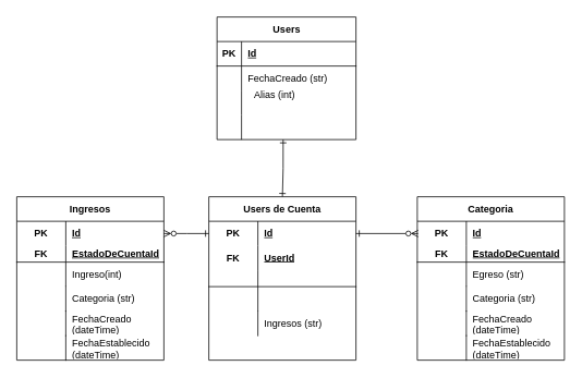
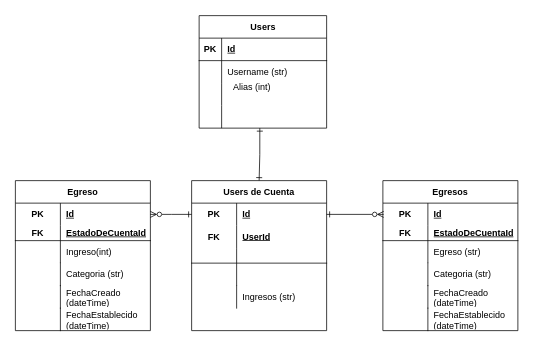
  <mxCell id="0" />
  <mxCell id="1" parent="0" />
  <mxCell id="2" style="edgeStyle=orthogonalEdgeStyle;rounded=0;orthogonalLoop=1;jettySize=auto;html=1;exitX=0.476;exitY=1;exitDx=0;exitDy=0;entryX=0.5;entryY=0;entryDx=0;entryDy=0;strokeColor=default;startArrow=ERone;startFill=0;endArrow=ERone;endFill=0;exitPerimeter=0;" edge="1" parent="1" source="13" target="16"><mxGeometry relative="1" as="geometry"><mxPoint x="345" y="181" as="sourcePoint" /><mxPoint x="345" y="291" as="targetPoint" /></mxGeometry></mxCell>
  <mxCell id="3" value="&lt;div&gt;Users&lt;/div&gt;" style="shape=table;startSize=30;container=1;collapsible=1;childLayout=tableLayout;fixedRows=1;rowLines=0;fontStyle=1;align=center;resizeLast=1;html=1;" vertex="1" parent="1"><mxGeometry x="265" y="20" width="170" height="150" as="geometry" /></mxCell>
  <mxCell id="4" value="" style="shape=tableRow;horizontal=0;startSize=0;swimlaneHead=0;swimlaneBody=0;fillColor=none;collapsible=0;dropTarget=0;points=[[0,0.5],[1,0.5]];portConstraint=eastwest;top=0;left=0;right=0;bottom=1;" vertex="1" parent="3"><mxGeometry y="30" width="170" height="30" as="geometry" /></mxCell>
  <mxCell id="5" value="PK" style="shape=partialRectangle;connectable=0;fillColor=none;top=0;left=0;bottom=0;right=0;fontStyle=1;overflow=hidden;whiteSpace=wrap;html=1;" vertex="1" parent="4"><mxGeometry width="30" height="30" as="geometry"><mxRectangle width="30" height="30" as="alternateBounds" /></mxGeometry></mxCell>
  <mxCell id="6" value="Id" style="shape=partialRectangle;connectable=0;fillColor=none;top=0;left=0;bottom=0;right=0;align=left;spacingLeft=6;fontStyle=5;overflow=hidden;whiteSpace=wrap;html=1;" vertex="1" parent="4"><mxGeometry x="30" width="140" height="30" as="geometry"><mxRectangle width="140" height="30" as="alternateBounds" /></mxGeometry></mxCell>
  <mxCell id="7" value="" style="shape=tableRow;horizontal=0;startSize=0;swimlaneHead=0;swimlaneBody=0;fillColor=none;collapsible=0;dropTarget=0;points=[[0,0.5],[1,0.5]];portConstraint=eastwest;top=0;left=0;right=0;bottom=0;" vertex="1" parent="3"><mxGeometry y="60" width="170" height="30" as="geometry" /></mxCell>
  <mxCell id="8" value="" style="shape=partialRectangle;connectable=0;fillColor=none;top=0;left=0;bottom=0;right=0;editable=1;overflow=hidden;whiteSpace=wrap;html=1;" vertex="1" parent="7"><mxGeometry width="30" height="30" as="geometry"><mxRectangle width="30" height="30" as="alternateBounds" /></mxGeometry></mxCell>
- <mxCell id="9" value="FechaCreado (str)" style="shape=partialRectangle;connectable=0;fillColor=none;top=0;left=0;bottom=0;right=0;align=left;spacingLeft=6;overflow=hidden;whiteSpace=wrap;html=1;" vertex="1" parent="7"><mxGeometry x="30" width="140" height="30" as="geometry"><mxRectangle width="140" height="30" as="alternateBounds" /></mxGeometry></mxCell>
+ <mxCell id="9" value="Username (str)" style="shape=partialRectangle;connectable=0;fillColor=none;top=0;left=0;bottom=0;right=0;align=left;spacingLeft=6;overflow=hidden;whiteSpace=wrap;html=1;" vertex="1" parent="7"><mxGeometry x="30" width="140" height="30" as="geometry"><mxRectangle width="140" height="30" as="alternateBounds" /></mxGeometry></mxCell>
  <mxCell id="10" value="" style="shape=tableRow;horizontal=0;startSize=0;swimlaneHead=0;swimlaneBody=0;fillColor=none;collapsible=0;dropTarget=0;points=[[0,0.5],[1,0.5]];portConstraint=eastwest;top=0;left=0;right=0;bottom=0;" vertex="1" parent="3"><mxGeometry y="90" width="170" height="30" as="geometry" /></mxCell>
  <mxCell id="11" value="" style="shape=partialRectangle;connectable=0;fillColor=none;top=0;left=0;bottom=0;right=0;editable=1;overflow=hidden;whiteSpace=wrap;html=1;" vertex="1" parent="10"><mxGeometry width="30" height="30" as="geometry"><mxRectangle width="30" height="30" as="alternateBounds" /></mxGeometry></mxCell>
  <mxCell id="12" value="" style="shape=partialRectangle;connectable=0;fillColor=none;top=0;left=0;bottom=0;right=0;align=left;spacingLeft=6;overflow=hidden;whiteSpace=wrap;html=1;" vertex="1" parent="10"><mxGeometry x="30" width="140" height="30" as="geometry"><mxRectangle width="140" height="30" as="alternateBounds" /></mxGeometry></mxCell>
  <mxCell id="13" value="" style="shape=tableRow;horizontal=0;startSize=0;swimlaneHead=0;swimlaneBody=0;fillColor=none;collapsible=0;dropTarget=0;points=[[0,0.5],[1,0.5]];portConstraint=eastwest;top=0;left=0;right=0;bottom=0;" vertex="1" parent="3"><mxGeometry y="120" width="170" height="30" as="geometry" /></mxCell>
  <mxCell id="14" value="" style="shape=partialRectangle;connectable=0;fillColor=none;top=0;left=0;bottom=0;right=0;editable=1;overflow=hidden;whiteSpace=wrap;html=1;" vertex="1" parent="13"><mxGeometry width="30" height="30" as="geometry"><mxRectangle width="30" height="30" as="alternateBounds" /></mxGeometry></mxCell>
  <mxCell id="15" value="" style="shape=partialRectangle;connectable=0;fillColor=none;top=0;left=0;bottom=0;right=0;align=left;spacingLeft=6;overflow=hidden;whiteSpace=wrap;html=1;" vertex="1" parent="13"><mxGeometry x="30" width="140" height="30" as="geometry"><mxRectangle width="140" height="30" as="alternateBounds" /></mxGeometry></mxCell>
  <mxCell id="16" value="Users de Cuenta" style="shape=table;startSize=30;container=1;collapsible=1;childLayout=tableLayout;fixedRows=1;rowLines=0;fontStyle=1;align=center;resizeLast=1;html=1;whiteSpace=wrap;columnLines=1;" vertex="1" parent="1"><mxGeometry x="255" y="240" width="180" height="200" as="geometry"><mxRectangle x="590" y="60" width="210" height="30" as="alternateBounds" /></mxGeometry></mxCell>
  <mxCell id="17" value="" style="shape=tableRow;horizontal=0;startSize=0;swimlaneHead=0;swimlaneBody=0;fillColor=none;collapsible=0;dropTarget=0;points=[[0,0.5],[1,0.5]];portConstraint=eastwest;top=0;left=0;right=0;bottom=0;html=1;" vertex="1" parent="16"><mxGeometry y="30" width="180" height="30" as="geometry" /></mxCell>
  <mxCell id="18" value="PK" style="shape=partialRectangle;connectable=0;fillColor=none;top=0;left=0;bottom=0;right=0;fontStyle=1;overflow=hidden;html=1;whiteSpace=wrap;" vertex="1" parent="17"><mxGeometry width="60" height="30" as="geometry"><mxRectangle width="60" height="30" as="alternateBounds" /></mxGeometry></mxCell>
  <mxCell id="19" value="Id" style="shape=partialRectangle;connectable=0;fillColor=none;top=0;left=0;bottom=0;right=0;align=left;spacingLeft=6;fontStyle=5;overflow=hidden;html=1;whiteSpace=wrap;" vertex="1" parent="17"><mxGeometry x="60" width="120" height="30" as="geometry"><mxRectangle width="120" height="30" as="alternateBounds" /></mxGeometry></mxCell>
  <mxCell id="20" value="" style="shape=tableRow;horizontal=0;startSize=0;swimlaneHead=0;swimlaneBody=0;fillColor=none;collapsible=0;dropTarget=0;points=[[0,0.5],[1,0.5]];portConstraint=eastwest;top=0;left=0;right=0;bottom=0;html=1;" vertex="1" parent="16"><mxGeometry y="60" width="180" height="30" as="geometry" /></mxCell>
  <mxCell id="21" value="FK" style="shape=partialRectangle;connectable=0;fillColor=none;top=0;left=0;bottom=0;right=0;fontStyle=1;overflow=hidden;html=1;whiteSpace=wrap;" vertex="1" parent="20"><mxGeometry width="60" height="30" as="geometry"><mxRectangle width="60" height="30" as="alternateBounds" /></mxGeometry></mxCell>
  <mxCell id="22" value="UserId" style="shape=partialRectangle;connectable=0;fillColor=none;top=0;left=0;bottom=0;right=0;align=left;spacingLeft=6;fontStyle=5;overflow=hidden;html=1;whiteSpace=wrap;" vertex="1" parent="20"><mxGeometry x="60" width="120" height="30" as="geometry"><mxRectangle width="120" height="30" as="alternateBounds" /></mxGeometry></mxCell>
  <mxCell id="23" value="" style="shape=tableRow;horizontal=0;startSize=0;swimlaneHead=0;swimlaneBody=0;fillColor=none;collapsible=0;dropTarget=0;points=[[0,0.5],[1,0.5]];portConstraint=eastwest;top=0;left=0;right=0;bottom=1;html=1;" vertex="1" parent="16"><mxGeometry y="90" width="180" height="20" as="geometry" /></mxCell>
  <mxCell id="24" value="" style="shape=partialRectangle;connectable=0;fillColor=none;top=0;left=0;bottom=0;right=0;editable=1;overflow=hidden;html=1;whiteSpace=wrap;" vertex="1" parent="23"><mxGeometry width="60" height="20" as="geometry"><mxRectangle width="60" height="20" as="alternateBounds" /></mxGeometry></mxCell>
  <mxCell id="25" value="" style="shape=partialRectangle;connectable=0;fillColor=none;top=0;left=0;bottom=0;right=0;align=left;spacingLeft=6;overflow=hidden;html=1;whiteSpace=wrap;" vertex="1" parent="23"><mxGeometry x="60" width="120" height="20" as="geometry"><mxRectangle width="120" height="20" as="alternateBounds" /></mxGeometry></mxCell>
  <mxCell id="26" value="" style="shape=tableRow;horizontal=0;startSize=0;swimlaneHead=0;swimlaneBody=0;fillColor=none;collapsible=0;dropTarget=0;points=[[0,0.5],[1,0.5]];portConstraint=eastwest;top=0;left=0;right=0;bottom=0;html=1;strokeColor=default;" vertex="1" parent="16"><mxGeometry y="110" width="180" height="30" as="geometry" /></mxCell>
  <mxCell id="27" value="" style="shape=partialRectangle;connectable=0;fillColor=none;top=0;left=0;bottom=0;right=0;editable=1;overflow=hidden;html=1;whiteSpace=wrap;" vertex="1" parent="26"><mxGeometry width="60" height="30" as="geometry"><mxRectangle width="60" height="30" as="alternateBounds" /></mxGeometry></mxCell>
  <mxCell id="28" value="" style="shape=partialRectangle;connectable=0;fillColor=none;top=0;left=0;bottom=0;right=0;align=left;spacingLeft=6;overflow=hidden;html=1;whiteSpace=wrap;" vertex="1" parent="26"><mxGeometry x="60" width="120" height="30" as="geometry"><mxRectangle width="120" height="30" as="alternateBounds" /></mxGeometry></mxCell>
  <mxCell id="29" value="Ingresos (str)" style="shape=partialRectangle;connectable=0;fillColor=none;top=0;left=1;bottom=0;right=0;align=left;spacingLeft=6;overflow=hidden;html=1;whiteSpace=wrap;labelBorderColor=none;" vertex="1" parent="1"><mxGeometry x="315" y="380" width="120" height="30" as="geometry"><mxRectangle width="120" height="30" as="alternateBounds" /></mxGeometry></mxCell>
  <mxCell id="30" style="edgeStyle=orthogonalEdgeStyle;rounded=0;orthogonalLoop=1;jettySize=auto;html=1;exitX=0;exitY=0.5;exitDx=0;exitDy=0;entryX=1;entryY=0.5;entryDx=0;entryDy=0;endArrow=ERzeroToMany;endFill=0;startArrow=ERone;startFill=0;" edge="1" parent="1" source="17"><mxGeometry relative="1" as="geometry"><mxPoint x="200" y="285" as="targetPoint" /></mxGeometry></mxCell>
- <mxCell id="31" value="Categoria" style="shape=table;startSize=30;container=1;collapsible=1;childLayout=tableLayout;fixedRows=1;rowLines=0;fontStyle=1;align=center;resizeLast=1;html=1;whiteSpace=wrap;" vertex="1" parent="1"><mxGeometry x="510" y="240" width="180" height="200" as="geometry" /></mxCell>
+ <mxCell id="31" value="Egresos" style="shape=table;startSize=30;container=1;collapsible=1;childLayout=tableLayout;fixedRows=1;rowLines=0;fontStyle=1;align=center;resizeLast=1;html=1;whiteSpace=wrap;" vertex="1" parent="1"><mxGeometry x="510" y="240" width="180" height="200" as="geometry" /></mxCell>
  <mxCell id="32" value="" style="shape=tableRow;horizontal=0;startSize=0;swimlaneHead=0;swimlaneBody=0;fillColor=none;collapsible=0;dropTarget=0;points=[[0,0.5],[1,0.5]];portConstraint=eastwest;top=0;left=0;right=0;bottom=0;html=1;" vertex="1" parent="31"><mxGeometry y="30" width="180" height="30" as="geometry" /></mxCell>
  <mxCell id="33" value="PK" style="shape=partialRectangle;connectable=0;fillColor=none;top=0;left=0;bottom=0;right=0;fontStyle=1;overflow=hidden;html=1;whiteSpace=wrap;" vertex="1" parent="32"><mxGeometry width="60" height="30" as="geometry"><mxRectangle width="60" height="30" as="alternateBounds" /></mxGeometry></mxCell>
  <mxCell id="34" value="Id" style="shape=partialRectangle;connectable=0;fillColor=none;top=0;left=0;bottom=0;right=0;align=left;spacingLeft=6;fontStyle=5;overflow=hidden;html=1;whiteSpace=wrap;" vertex="1" parent="32"><mxGeometry x="60" width="120" height="30" as="geometry"><mxRectangle width="120" height="30" as="alternateBounds" /></mxGeometry></mxCell>
  <mxCell id="35" value="" style="shape=tableRow;horizontal=0;startSize=0;swimlaneHead=0;swimlaneBody=0;fillColor=none;collapsible=0;dropTarget=0;points=[[0,0.5],[1,0.5]];portConstraint=eastwest;top=0;left=0;right=0;bottom=1;html=1;" vertex="1" parent="31"><mxGeometry y="60" width="180" height="20" as="geometry" /></mxCell>
  <mxCell id="36" value="FK" style="shape=partialRectangle;connectable=0;fillColor=none;top=0;left=0;bottom=0;right=0;fontStyle=1;overflow=hidden;html=1;whiteSpace=wrap;" vertex="1" parent="35"><mxGeometry width="60" height="20" as="geometry"><mxRectangle width="60" height="20" as="alternateBounds" /></mxGeometry></mxCell>
  <mxCell id="37" value="EstadoDeCuentaId" style="shape=partialRectangle;connectable=0;fillColor=none;top=0;left=0;bottom=0;right=0;align=left;spacingLeft=6;fontStyle=5;overflow=hidden;html=1;whiteSpace=wrap;" vertex="1" parent="35"><mxGeometry x="60" width="120" height="20" as="geometry"><mxRectangle width="120" height="20" as="alternateBounds" /></mxGeometry></mxCell>
  <mxCell id="38" value="" style="shape=tableRow;horizontal=0;startSize=0;swimlaneHead=0;swimlaneBody=0;fillColor=none;collapsible=0;dropTarget=0;points=[[0,0.5],[1,0.5]];portConstraint=eastwest;top=0;left=0;right=0;bottom=0;html=1;" vertex="1" parent="31"><mxGeometry y="80" width="180" height="30" as="geometry" /></mxCell>
  <mxCell id="39" value="" style="shape=partialRectangle;connectable=0;fillColor=none;top=0;left=0;bottom=0;right=0;editable=1;overflow=hidden;html=1;whiteSpace=wrap;" vertex="1" parent="38"><mxGeometry width="60" height="30" as="geometry"><mxRectangle width="60" height="30" as="alternateBounds" /></mxGeometry></mxCell>
  <mxCell id="40" value="Egreso (str)" style="shape=partialRectangle;connectable=0;fillColor=none;top=0;left=0;bottom=0;right=0;align=left;spacingLeft=6;overflow=hidden;html=1;whiteSpace=wrap;" vertex="1" parent="38"><mxGeometry x="60" width="120" height="30" as="geometry"><mxRectangle width="120" height="30" as="alternateBounds" /></mxGeometry></mxCell>
  <mxCell id="41" value="FechaCreado (dateTime)" style="shape=partialRectangle;connectable=0;fillColor=none;top=0;left=1;bottom=0;right=0;align=left;spacingLeft=6;overflow=hidden;html=1;whiteSpace=wrap;" vertex="1" parent="1"><mxGeometry x="570" y="380" width="120" height="30" as="geometry"><mxRectangle width="120" height="30" as="alternateBounds" /></mxGeometry></mxCell>
  <mxCell id="42" value="FechaEstablecido (dateTime)" style="shape=partialRectangle;connectable=0;fillColor=none;top=0;left=1;bottom=0;right=0;align=left;spacingLeft=6;overflow=hidden;html=1;whiteSpace=wrap;" vertex="1" parent="1"><mxGeometry x="570" y="410" width="120" height="30" as="geometry"><mxRectangle width="120" height="30" as="alternateBounds" /></mxGeometry></mxCell>
  <mxCell id="43" value="Categoria (str)" style="shape=partialRectangle;connectable=0;fillColor=none;top=0;left=1;bottom=0;right=0;align=left;spacingLeft=6;overflow=hidden;html=1;whiteSpace=wrap;" vertex="1" parent="1"><mxGeometry x="570" y="350" width="120" height="30" as="geometry"><mxRectangle width="120" height="30" as="alternateBounds" /></mxGeometry></mxCell>
- <mxCell id="44" value="Ingresos" style="shape=table;startSize=30;container=1;collapsible=1;childLayout=tableLayout;fixedRows=1;rowLines=0;fontStyle=1;align=center;resizeLast=1;html=1;whiteSpace=wrap;" vertex="1" parent="1"><mxGeometry x="20" y="240" width="180" height="200" as="geometry" /></mxCell>
+ <mxCell id="44" value="Egreso" style="shape=table;startSize=30;container=1;collapsible=1;childLayout=tableLayout;fixedRows=1;rowLines=0;fontStyle=1;align=center;resizeLast=1;html=1;whiteSpace=wrap;" vertex="1" parent="1"><mxGeometry x="20" y="240" width="180" height="200" as="geometry" /></mxCell>
  <mxCell id="45" value="" style="shape=tableRow;horizontal=0;startSize=0;swimlaneHead=0;swimlaneBody=0;fillColor=none;collapsible=0;dropTarget=0;points=[[0,0.5],[1,0.5]];portConstraint=eastwest;top=0;left=0;right=0;bottom=0;html=1;" vertex="1" parent="44"><mxGeometry y="30" width="180" height="30" as="geometry" /></mxCell>
  <mxCell id="46" value="PK" style="shape=partialRectangle;connectable=0;fillColor=none;top=0;left=0;bottom=0;right=0;fontStyle=1;overflow=hidden;html=1;whiteSpace=wrap;" vertex="1" parent="45"><mxGeometry width="60" height="30" as="geometry"><mxRectangle width="60" height="30" as="alternateBounds" /></mxGeometry></mxCell>
  <mxCell id="47" value="Id" style="shape=partialRectangle;connectable=0;fillColor=none;top=0;left=0;bottom=0;right=0;align=left;spacingLeft=6;fontStyle=5;overflow=hidden;html=1;whiteSpace=wrap;" vertex="1" parent="45"><mxGeometry x="60" width="120" height="30" as="geometry"><mxRectangle width="120" height="30" as="alternateBounds" /></mxGeometry></mxCell>
  <mxCell id="48" value="" style="shape=tableRow;horizontal=0;startSize=0;swimlaneHead=0;swimlaneBody=0;fillColor=none;collapsible=0;dropTarget=0;points=[[0,0.5],[1,0.5]];portConstraint=eastwest;top=0;left=0;right=0;bottom=1;html=1;" vertex="1" parent="44"><mxGeometry y="60" width="180" height="20" as="geometry" /></mxCell>
  <mxCell id="49" value="FK" style="shape=partialRectangle;connectable=0;fillColor=none;top=0;left=0;bottom=0;right=0;fontStyle=1;overflow=hidden;html=1;whiteSpace=wrap;" vertex="1" parent="48"><mxGeometry width="60" height="20" as="geometry"><mxRectangle width="60" height="20" as="alternateBounds" /></mxGeometry></mxCell>
  <mxCell id="50" value="EstadoDeCuentaId" style="shape=partialRectangle;connectable=0;fillColor=none;top=0;left=0;bottom=0;right=0;align=left;spacingLeft=6;fontStyle=5;overflow=hidden;html=1;whiteSpace=wrap;" vertex="1" parent="48"><mxGeometry x="60" width="120" height="20" as="geometry"><mxRectangle width="120" height="20" as="alternateBounds" /></mxGeometry></mxCell>
  <mxCell id="51" value="" style="shape=tableRow;horizontal=0;startSize=0;swimlaneHead=0;swimlaneBody=0;fillColor=none;collapsible=0;dropTarget=0;points=[[0,0.5],[1,0.5]];portConstraint=eastwest;top=0;left=0;right=0;bottom=0;html=1;" vertex="1" parent="44"><mxGeometry y="80" width="180" height="30" as="geometry" /></mxCell>
  <mxCell id="52" value="" style="shape=partialRectangle;connectable=0;fillColor=none;top=0;left=0;bottom=0;right=0;editable=1;overflow=hidden;html=1;whiteSpace=wrap;" vertex="1" parent="51"><mxGeometry width="60" height="30" as="geometry"><mxRectangle width="60" height="30" as="alternateBounds" /></mxGeometry></mxCell>
  <mxCell id="53" value="Ingreso(int)" style="shape=partialRectangle;connectable=0;fillColor=none;top=0;left=0;bottom=0;right=0;align=left;spacingLeft=6;overflow=hidden;html=1;whiteSpace=wrap;" vertex="1" parent="51"><mxGeometry x="60" width="120" height="30" as="geometry"><mxRectangle width="120" height="30" as="alternateBounds" /></mxGeometry></mxCell>
  <mxCell id="54" value="FechaCreado (dateTime)" style="shape=partialRectangle;connectable=0;fillColor=none;top=0;left=1;bottom=0;right=0;align=left;spacingLeft=6;overflow=hidden;html=1;whiteSpace=wrap;" vertex="1" parent="1"><mxGeometry x="80" y="380" width="120" height="30" as="geometry"><mxRectangle width="120" height="30" as="alternateBounds" /></mxGeometry></mxCell>
  <mxCell id="55" value="FechaEstablecido (dateTime)" style="shape=partialRectangle;connectable=0;fillColor=none;top=0;left=1;bottom=0;right=0;align=left;spacingLeft=6;overflow=hidden;html=1;whiteSpace=wrap;" vertex="1" parent="1"><mxGeometry x="80" y="410" width="120" height="30" as="geometry"><mxRectangle width="120" height="30" as="alternateBounds" /></mxGeometry></mxCell>
  <mxCell id="56" value="Categoria (str)" style="shape=partialRectangle;connectable=0;fillColor=none;top=0;left=1;bottom=0;right=0;align=left;spacingLeft=6;overflow=hidden;html=1;whiteSpace=wrap;" vertex="1" parent="1"><mxGeometry x="80" y="350" width="120" height="30" as="geometry"><mxRectangle width="120" height="30" as="alternateBounds" /></mxGeometry></mxCell>
  <mxCell id="57" style="edgeStyle=orthogonalEdgeStyle;rounded=0;orthogonalLoop=1;jettySize=auto;html=1;entryX=0.006;entryY=0.5;entryDx=0;entryDy=0;entryPerimeter=0;endArrow=ERzeroToMany;endFill=0;startArrow=ERone;startFill=0;" edge="1" parent="1" source="17" target="32"><mxGeometry relative="1" as="geometry" /></mxCell>
  <mxCell id="58" value="Alias (int)" style="text;html=1;align=center;verticalAlign=middle;resizable=0;points=[];autosize=1;strokeColor=none;fillColor=none;" vertex="1" parent="1"><mxGeometry x="300" y="100" width="70" height="30" as="geometry" /></mxCell>
